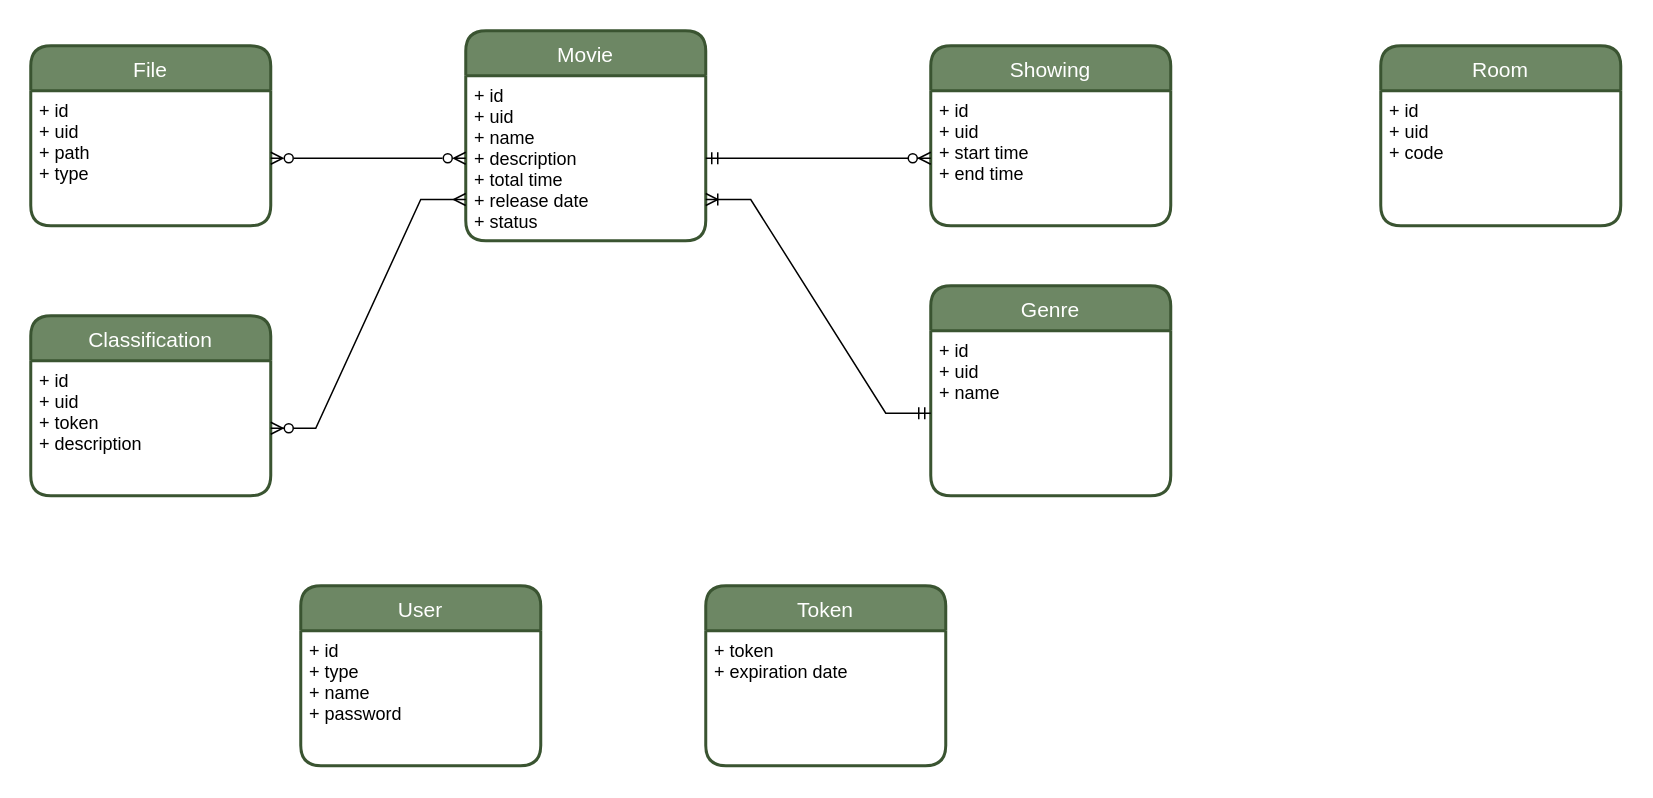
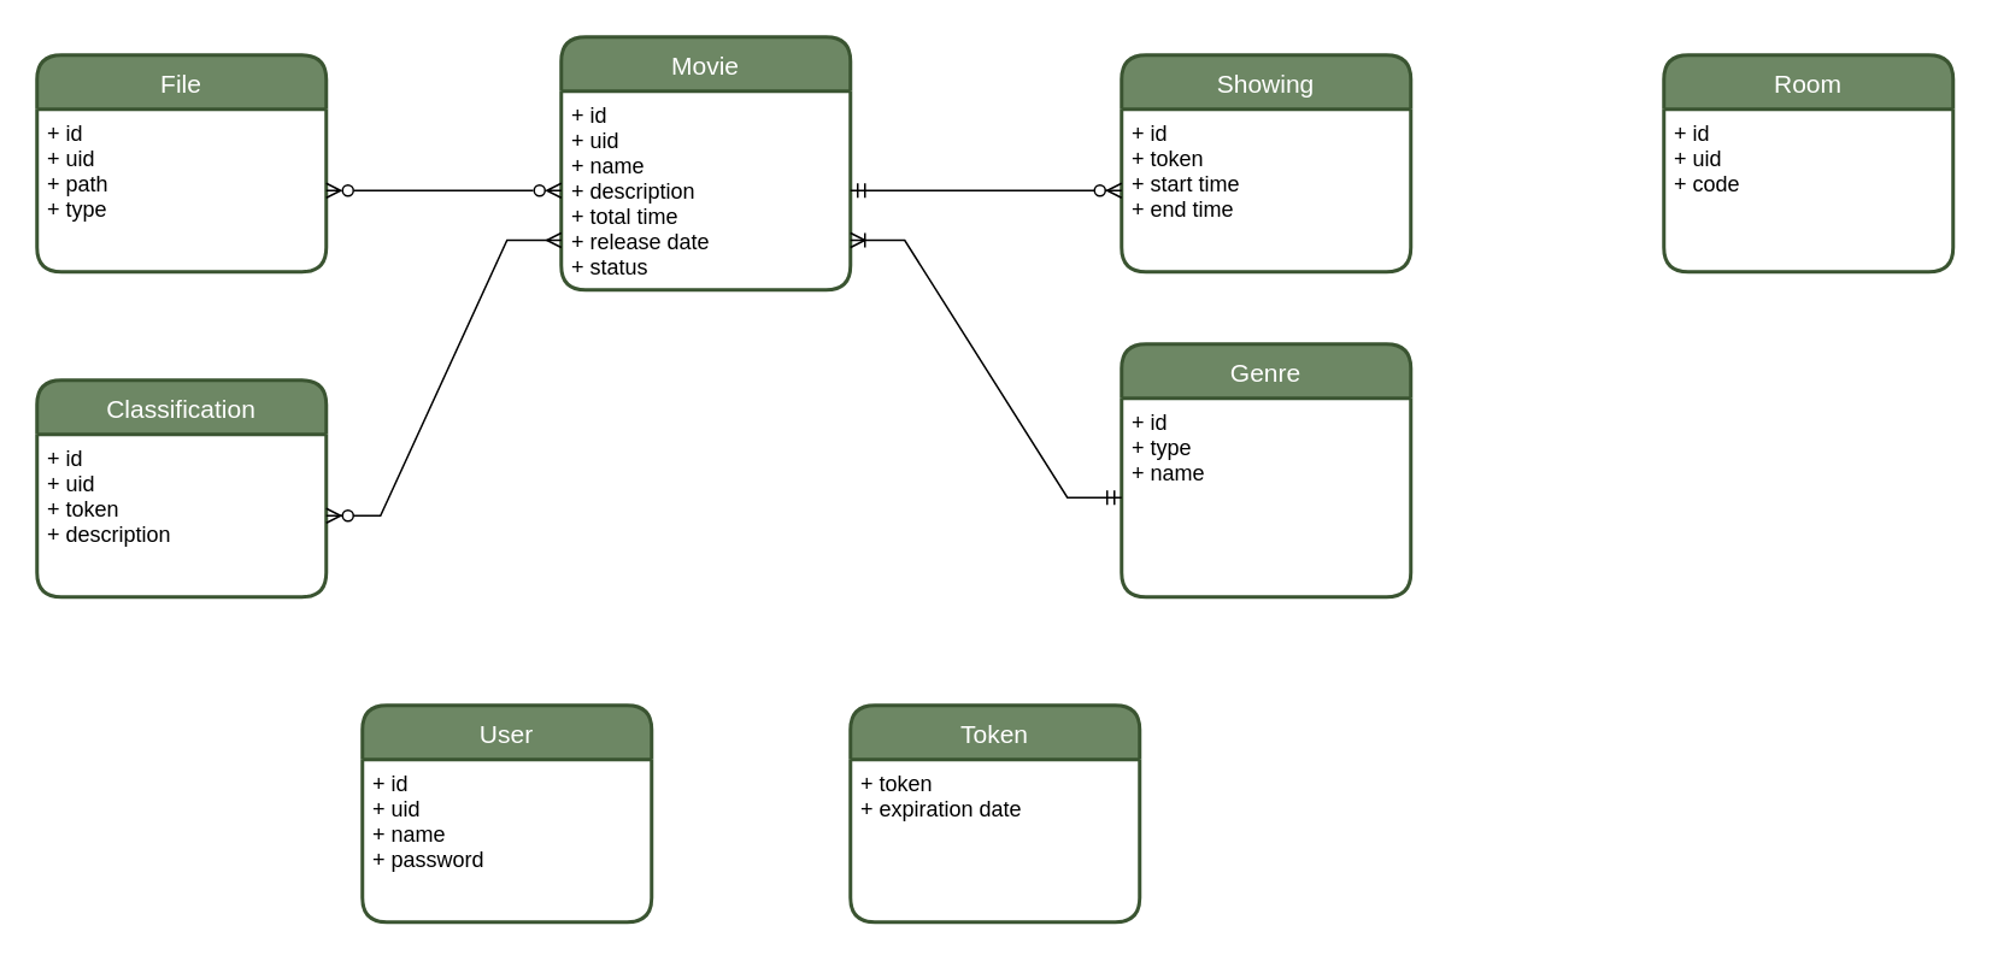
  <mxCell id="0" />
  <mxCell id="1" parent="0" />
  <mxCell id="2" value="Movie" style="swimlane;childLayout=stackLayout;horizontal=1;startSize=30;horizontalStack=0;rounded=1;fontSize=14;fontStyle=0;strokeWidth=2;resizeParent=0;resizeLast=1;shadow=0;dashed=0;align=center;fillColor=#6d8764;fontColor=#ffffff;strokeColor=#3A5431;" parent="1" vertex="1"><mxGeometry x="310" y="20" width="160" height="140" as="geometry" /></mxCell>
  <mxCell id="3" value="+ id&#10;+ uid&#10;+ name&#10;+ description&#10;+ total time&#10;+ release date&#10;+ status" style="align=left;strokeColor=none;fillColor=none;spacingLeft=4;fontSize=12;verticalAlign=top;resizable=0;rotatable=0;part=1;" parent="2" vertex="1"><mxGeometry y="30" width="160" height="110" as="geometry" /></mxCell>
  <mxCell id="4" value="Room" style="swimlane;childLayout=stackLayout;horizontal=1;startSize=30;horizontalStack=0;rounded=1;fontSize=14;fontStyle=0;strokeWidth=2;resizeParent=0;resizeLast=1;shadow=0;dashed=0;align=center;fillColor=#6d8764;fontColor=#ffffff;strokeColor=#3A5431;" parent="1" vertex="1"><mxGeometry x="920" y="30" width="160" height="120" as="geometry" /></mxCell>
  <mxCell id="5" value="+ id&#10;+ uid&#10;+ code" style="align=left;strokeColor=none;fillColor=none;spacingLeft=4;fontSize=12;verticalAlign=top;resizable=0;rotatable=0;part=1;" parent="4" vertex="1"><mxGeometry y="30" width="160" height="90" as="geometry" /></mxCell>
  <mxCell id="6" value="User" style="swimlane;childLayout=stackLayout;horizontal=1;startSize=30;horizontalStack=0;rounded=1;fontSize=14;fontStyle=0;strokeWidth=2;resizeParent=0;resizeLast=1;shadow=0;dashed=0;align=center;fillColor=#6d8764;fontColor=#ffffff;strokeColor=#3A5431;" parent="1" vertex="1"><mxGeometry x="200" y="390" width="160" height="120" as="geometry" /></mxCell>
- <mxCell id="7" value="+ id&#10;+ type&#10;+ name&#10;+ password" style="align=left;strokeColor=none;fillColor=none;spacingLeft=4;fontSize=12;verticalAlign=top;resizable=0;rotatable=0;part=1;" parent="6" vertex="1"><mxGeometry y="30" width="160" height="90" as="geometry" /></mxCell>
+ <mxCell id="7" value="+ id&#10;+ uid&#10;+ name&#10;+ password" style="align=left;strokeColor=none;fillColor=none;spacingLeft=4;fontSize=12;verticalAlign=top;resizable=0;rotatable=0;part=1;" parent="6" vertex="1"><mxGeometry y="30" width="160" height="90" as="geometry" /></mxCell>
  <mxCell id="8" value="Token" style="swimlane;childLayout=stackLayout;horizontal=1;startSize=30;horizontalStack=0;rounded=1;fontSize=14;fontStyle=0;strokeWidth=2;resizeParent=0;resizeLast=1;shadow=0;dashed=0;align=center;fillColor=#6d8764;fontColor=#ffffff;strokeColor=#3A5431;" parent="1" vertex="1"><mxGeometry x="470" y="390" width="160" height="120" as="geometry" /></mxCell>
  <mxCell id="9" value="+ token&#10;+ expiration date" style="align=left;strokeColor=none;fillColor=none;spacingLeft=4;fontSize=12;verticalAlign=top;resizable=0;rotatable=0;part=1;" parent="8" vertex="1"><mxGeometry y="30" width="160" height="90" as="geometry" /></mxCell>
  <mxCell id="10" value="Showing" style="swimlane;childLayout=stackLayout;horizontal=1;startSize=30;horizontalStack=0;rounded=1;fontSize=14;fontStyle=0;strokeWidth=2;resizeParent=0;resizeLast=1;shadow=0;dashed=0;align=center;fillColor=#6d8764;fontColor=#ffffff;strokeColor=#3A5431;" parent="1" vertex="1"><mxGeometry x="620" y="30" width="160" height="120" as="geometry" /></mxCell>
- <mxCell id="11" value="+ id&#10;+ uid&#10;+ start time&#10;+ end time" style="align=left;strokeColor=none;fillColor=none;spacingLeft=4;fontSize=12;verticalAlign=top;resizable=0;rotatable=0;part=1;" parent="10" vertex="1"><mxGeometry y="30" width="160" height="90" as="geometry" /></mxCell>
+ <mxCell id="11" value="+ id&#10;+ token&#10;+ start time&#10;+ end time" style="align=left;strokeColor=none;fillColor=none;spacingLeft=4;fontSize=12;verticalAlign=top;resizable=0;rotatable=0;part=1;" parent="10" vertex="1"><mxGeometry y="30" width="160" height="90" as="geometry" /></mxCell>
  <mxCell id="12" value="" style="edgeStyle=entityRelationEdgeStyle;fontSize=12;html=1;endArrow=ERmandOne;startArrow=ERzeroToMany;rounded=0;strokeWidth=1;endFill=0;" parent="1" source="11" target="3" edge="1"><mxGeometry width="100" height="100" relative="1" as="geometry"><mxPoint x="590" y="380" as="sourcePoint" /><mxPoint x="690" y="280" as="targetPoint" /></mxGeometry></mxCell>
  <mxCell id="13" value="File" style="swimlane;childLayout=stackLayout;horizontal=1;startSize=30;horizontalStack=0;rounded=1;fontSize=14;fontStyle=0;strokeWidth=2;resizeParent=0;resizeLast=1;shadow=0;dashed=0;align=center;fillColor=#6d8764;fontColor=#ffffff;strokeColor=#3A5431;" parent="1" vertex="1"><mxGeometry x="20" y="30" width="160" height="120" as="geometry" /></mxCell>
  <mxCell id="14" value="+ id&#10;+ uid&#10;+ path&#10;+ type" style="align=left;strokeColor=none;fillColor=none;spacingLeft=4;fontSize=12;verticalAlign=top;resizable=0;rotatable=0;part=1;" parent="13" vertex="1"><mxGeometry y="30" width="160" height="90" as="geometry" /></mxCell>
  <mxCell id="15" value="" style="edgeStyle=entityRelationEdgeStyle;fontSize=12;html=1;endArrow=ERzeroToMany;startArrow=ERzeroToMany;rounded=0;strokeWidth=1;entryX=1;entryY=0.5;entryDx=0;entryDy=0;exitX=0;exitY=0.5;exitDx=0;exitDy=0;startFill=0;endFill=0;" parent="1" source="3" target="14" edge="1"><mxGeometry width="100" height="100" relative="1" as="geometry"><mxPoint x="210" y="190" as="sourcePoint" /><mxPoint x="400" y="260" as="targetPoint" /></mxGeometry></mxCell>
  <mxCell id="16" value="Classification" style="swimlane;childLayout=stackLayout;horizontal=1;startSize=30;horizontalStack=0;rounded=1;fontSize=14;fontStyle=0;strokeWidth=2;resizeParent=0;resizeLast=1;shadow=0;dashed=0;align=center;fillColor=#6d8764;fontColor=#ffffff;strokeColor=#3A5431;" parent="1" vertex="1"><mxGeometry x="20" y="210" width="160" height="120" as="geometry" /></mxCell>
  <mxCell id="17" value="+ id&#10;+ uid&#10;+ token&#10;+ description" style="align=left;strokeColor=none;fillColor=none;spacingLeft=4;fontSize=12;verticalAlign=top;resizable=0;rotatable=0;part=1;" parent="16" vertex="1"><mxGeometry y="30" width="160" height="90" as="geometry" /></mxCell>
  <mxCell id="18" value="" style="edgeStyle=entityRelationEdgeStyle;fontSize=12;html=1;endArrow=ERzeroToMany;startArrow=ERmany;rounded=0;strokeWidth=1;entryX=1;entryY=0.5;entryDx=0;entryDy=0;exitX=0;exitY=0.75;exitDx=0;exitDy=0;startFill=0;" parent="1" source="3" target="17" edge="1"><mxGeometry width="100" height="100" relative="1" as="geometry"><mxPoint x="480" y="190" as="sourcePoint" /><mxPoint x="350" y="190" as="targetPoint" /></mxGeometry></mxCell>
  <mxCell id="19" value="Genre" style="swimlane;childLayout=stackLayout;horizontal=1;startSize=30;horizontalStack=0;rounded=1;fontSize=14;fontStyle=0;strokeWidth=2;resizeParent=0;resizeLast=1;shadow=0;dashed=0;align=center;fillColor=#6d8764;fontColor=#ffffff;strokeColor=#3A5431;" parent="1" vertex="1"><mxGeometry x="620" y="190" width="160" height="140" as="geometry" /></mxCell>
- <mxCell id="20" value="+ id&#10;+ uid&#10;+ name" style="align=left;strokeColor=none;fillColor=none;spacingLeft=4;fontSize=12;verticalAlign=top;resizable=0;rotatable=0;part=1;" parent="19" vertex="1"><mxGeometry y="30" width="160" height="110" as="geometry" /></mxCell>
+ <mxCell id="20" value="+ id&#10;+ type&#10;+ name" style="align=left;strokeColor=none;fillColor=none;spacingLeft=4;fontSize=12;verticalAlign=top;resizable=0;rotatable=0;part=1;" parent="19" vertex="1"><mxGeometry y="30" width="160" height="110" as="geometry" /></mxCell>
  <mxCell id="21" value="" style="edgeStyle=entityRelationEdgeStyle;fontSize=12;html=1;endArrow=ERoneToMany;startArrow=ERmandOne;rounded=0;strokeWidth=1;entryX=1;entryY=0.75;entryDx=0;entryDy=0;exitX=0;exitY=0.5;exitDx=0;exitDy=0;endFill=0;" parent="1" source="20" target="3" edge="1"><mxGeometry width="100" height="100" relative="1" as="geometry"><mxPoint x="630" y="380" as="sourcePoint" /><mxPoint x="730" y="280" as="targetPoint" /></mxGeometry></mxCell>
